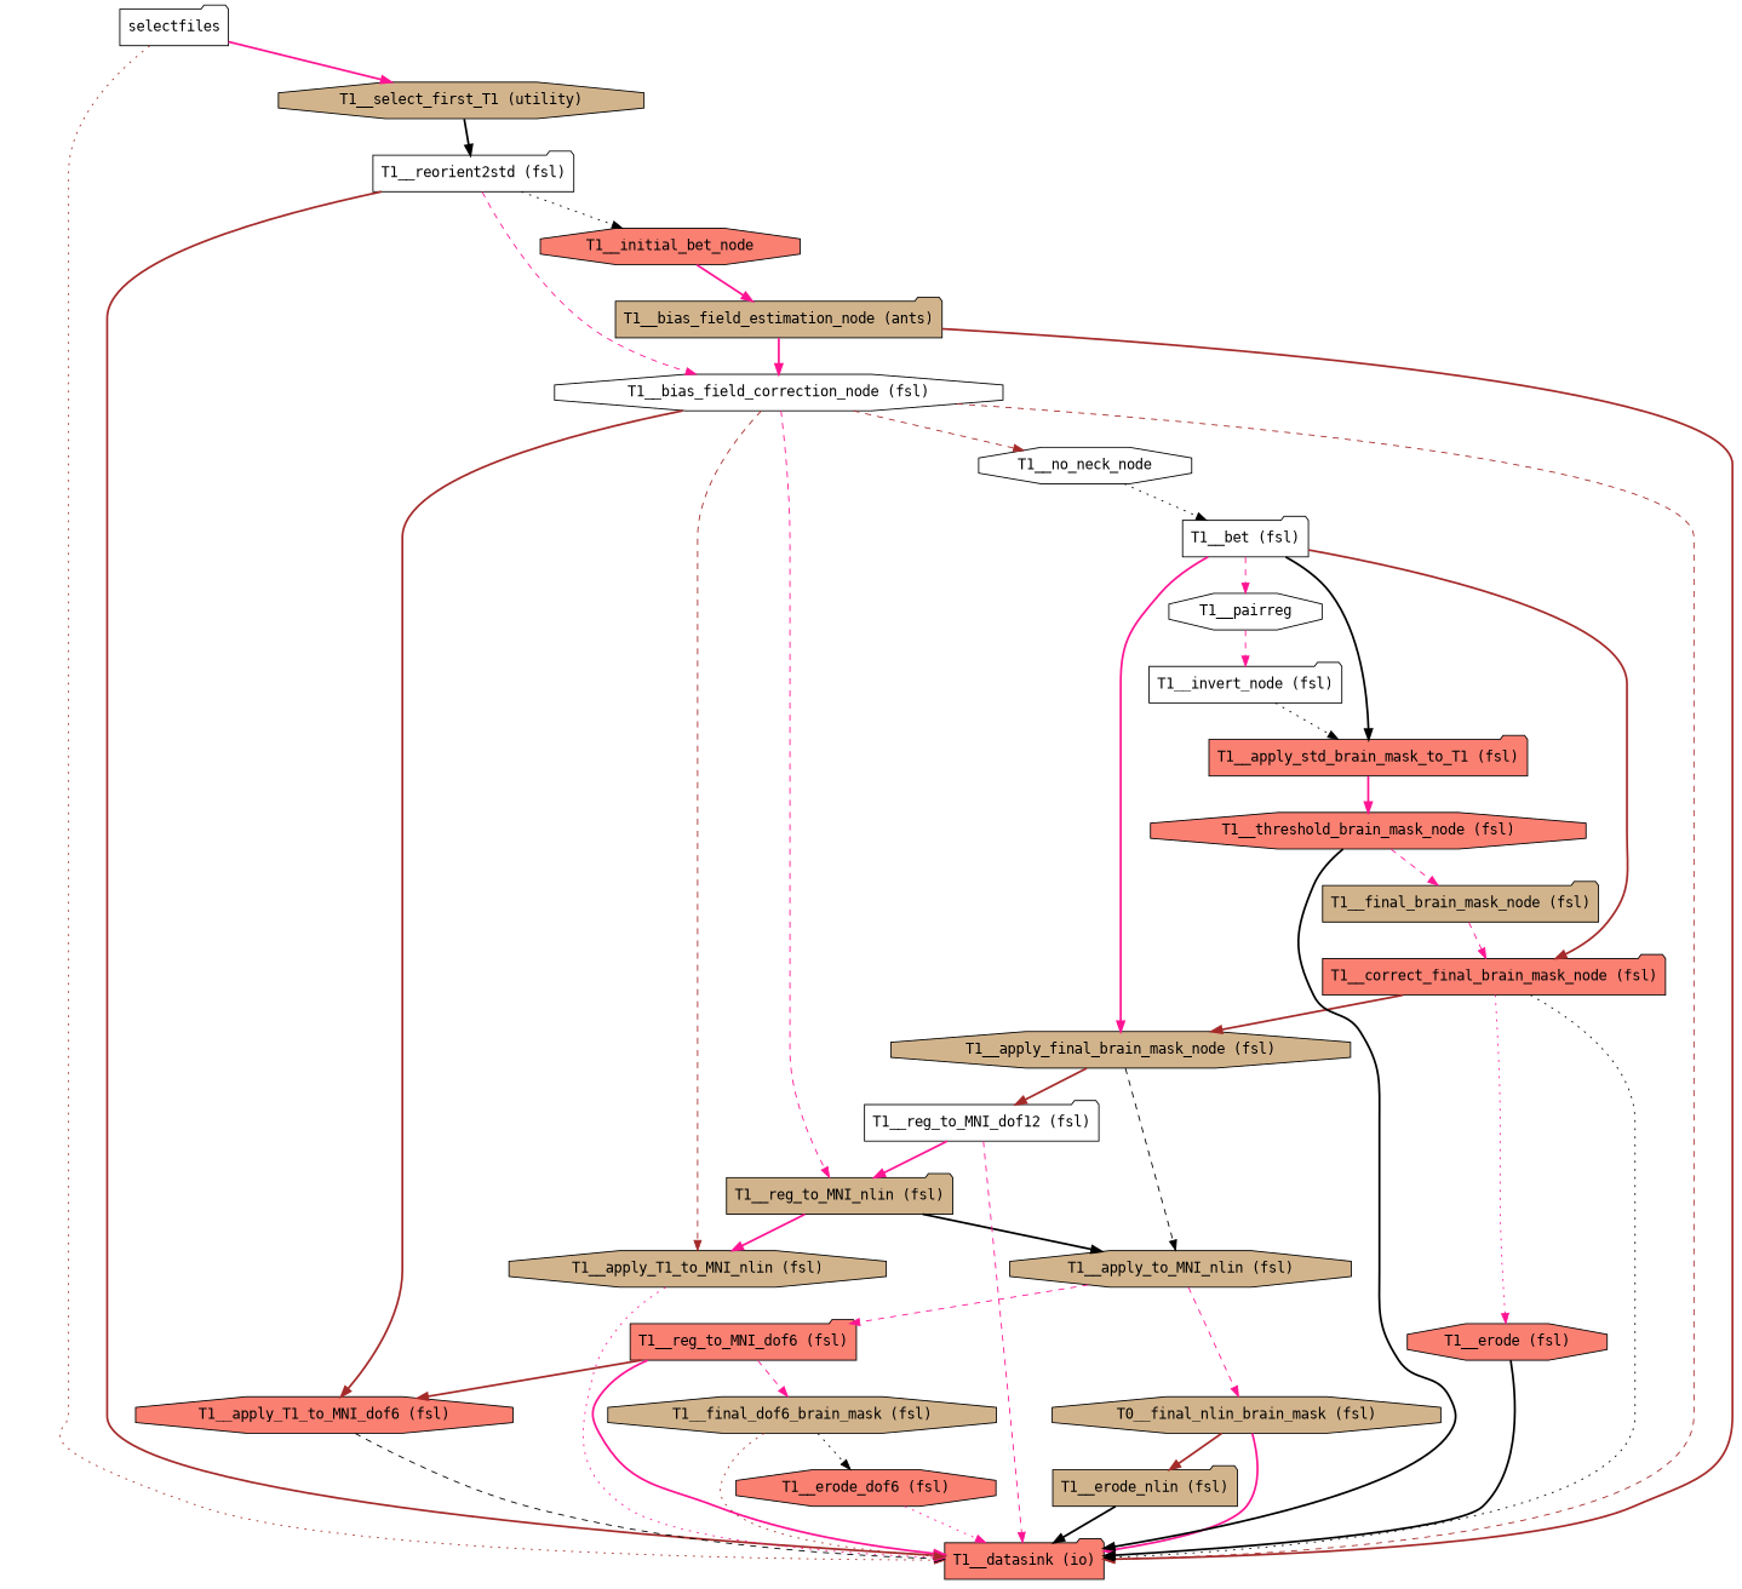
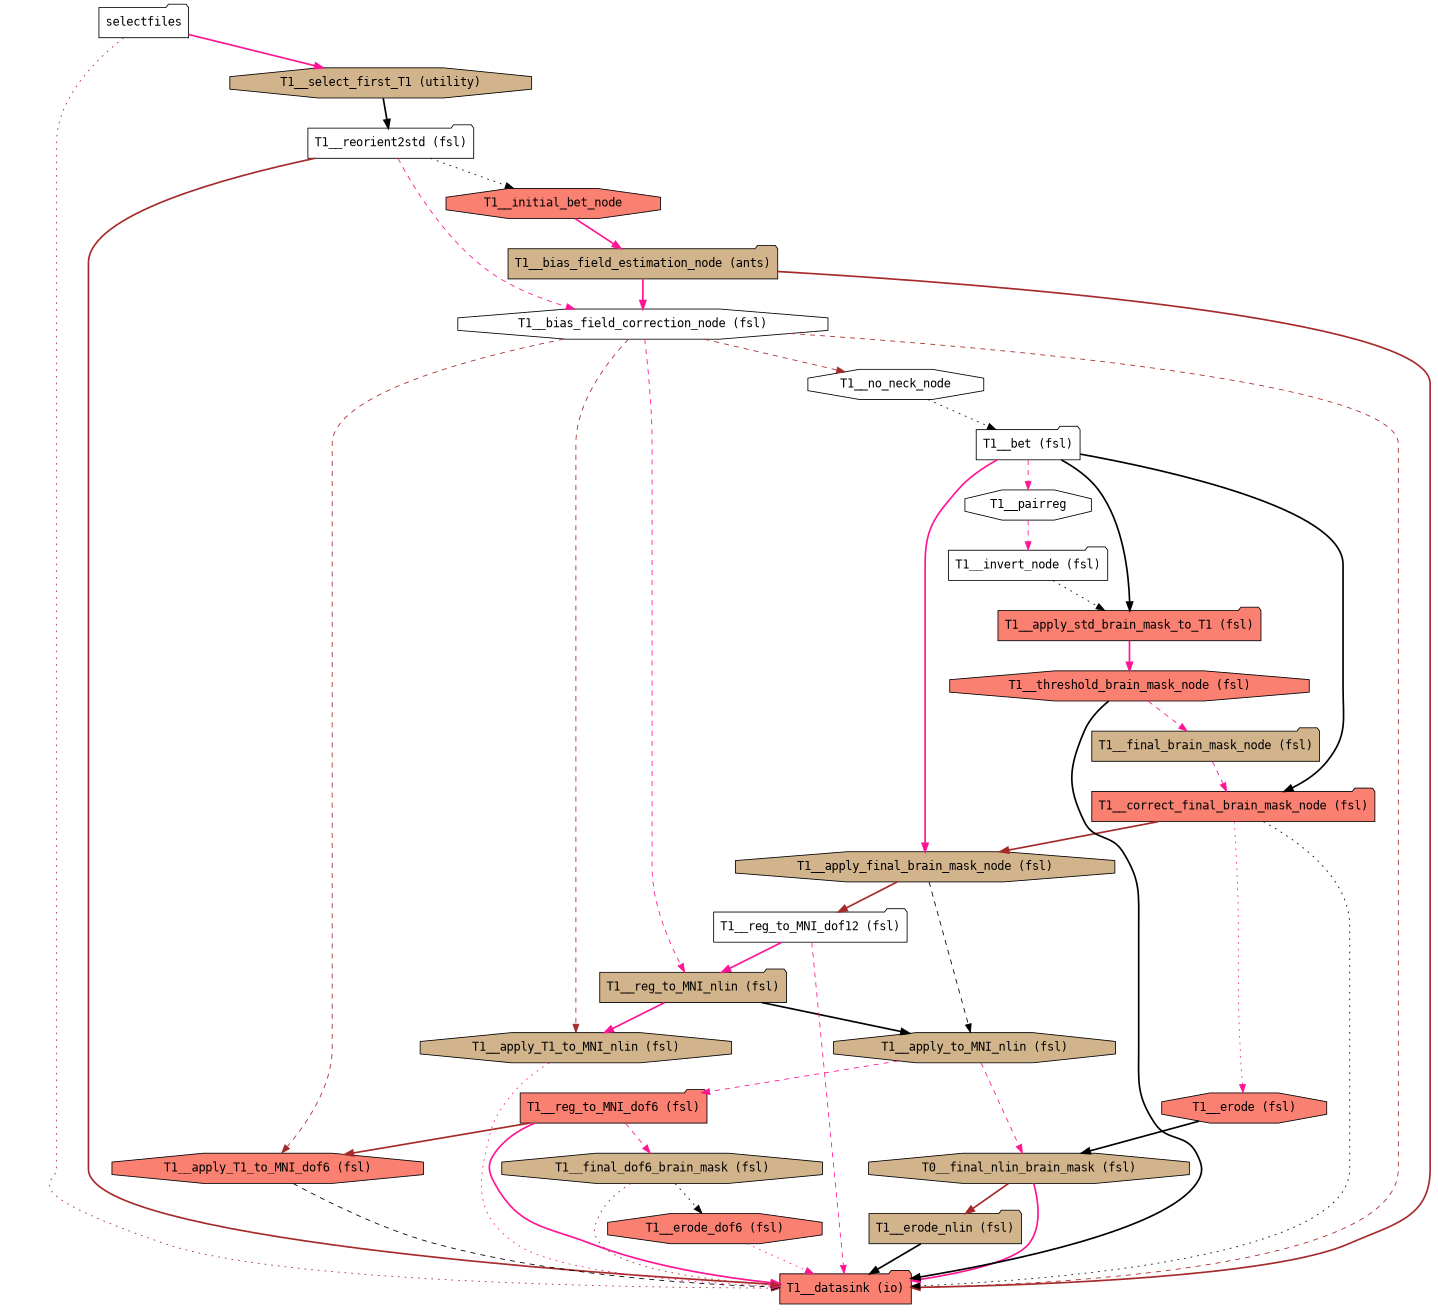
  strict digraph {
    fontname="DejaVu Sans Mono"
    node [fillcolor=tan fontname="DejaVu Sans Mono" shape=octagon style=filled]
    edge [color=deeppink fontname="DejaVu Sans Mono" style=bold]
    selectfiles [fillcolor=white shape=folder]
    "T1__select_first_T1 (utility)"
    "T1__datasink (io)" [fillcolor=salmon shape=folder]
    "T1__reorient2std (fsl)" [fillcolor=white shape=folder]
    T1__initial_bet_node [fillcolor=salmon]
    "T1__bias_field_correction_node (fsl)" [fillcolor=white]
    "T1__bias_field_estimation_node (ants)" [shape=folder]
    T1__no_neck_node [fillcolor=white]
    "T1__reg_to_MNI_nlin (fsl)" [shape=folder]
    "T1__apply_T1_to_MNI_dof6 (fsl)" [fillcolor=salmon]
    "T1__apply_T1_to_MNI_nlin (fsl)"
    "T1__bet (fsl)" [fillcolor=white shape=folder]
    "T1__apply_to_MNI_nlin (fsl)"
    T1__pairreg [fillcolor=white]
    "T1__apply_std_brain_mask_to_T1 (fsl)" [fillcolor=salmon shape=folder]
    "T1__correct_final_brain_mask_node (fsl)" [fillcolor=salmon shape=folder]
    "T1__apply_final_brain_mask_node (fsl)"
    "T1__reg_to_MNI_dof6 (fsl)" [fillcolor=salmon shape=folder]
    n19 [label="T0__final_nlin_brain_mask (fsl)"]
    "T1__invert_node (fsl)" [fillcolor=white shape=folder]
    "T1__threshold_brain_mask_node (fsl)" [fillcolor=salmon]
    "T1__erode (fsl)" [fillcolor=salmon]
    "T1__reg_to_MNI_dof12 (fsl)" [fillcolor=white shape=folder]
    "T1__final_brain_mask_node (fsl)" [shape=folder]
    "T1__final_dof6_brain_mask (fsl)"
    "T1__erode_dof6 (fsl)" [fillcolor=salmon]
    "T1__erode_nlin (fsl)" [shape=folder]
    selectfiles -> "T1__select_first_T1 (utility)"
    selectfiles -> "T1__datasink (io)" [color=brown style=dotted]
    "T1__select_first_T1 (utility)" -> "T1__reorient2std (fsl)" [color=black]
    "T1__reorient2std (fsl)" -> "T1__datasink (io)" [color=brown]
    "T1__reorient2std (fsl)" -> T1__initial_bet_node [color=black style=dotted]
    "T1__reorient2std (fsl)" -> "T1__bias_field_correction_node (fsl)" [style=dashed]
    T1__initial_bet_node -> "T1__bias_field_estimation_node (ants)"
    "T1__bias_field_correction_node (fsl)" -> "T1__datasink (io)" [color=brown style=dashed]
    "T1__bias_field_correction_node (fsl)" -> T1__no_neck_node [color=brown style=dashed]
    "T1__bias_field_correction_node (fsl)" -> "T1__reg_to_MNI_nlin (fsl)" [style=dashed]
-   "T1__bias_field_correction_node (fsl)" -> "T1__apply_T1_to_MNI_dof6 (fsl)" [color=brown]
+   "T1__bias_field_correction_node (fsl)" -> "T1__apply_T1_to_MNI_dof6 (fsl)" [color=brown style=dashed]
    "T1__bias_field_correction_node (fsl)" -> "T1__apply_T1_to_MNI_nlin (fsl)" [color=brown style=dashed]
    "T1__bias_field_estimation_node (ants)" -> "T1__datasink (io)" [color=brown]
    "T1__bias_field_estimation_node (ants)" -> "T1__bias_field_correction_node (fsl)"
    T1__no_neck_node -> "T1__bet (fsl)" [color=black style=dotted]
    "T1__reg_to_MNI_nlin (fsl)" -> "T1__apply_T1_to_MNI_nlin (fsl)"
    "T1__reg_to_MNI_nlin (fsl)" -> "T1__apply_to_MNI_nlin (fsl)" [color=black]
    "T1__apply_T1_to_MNI_dof6 (fsl)" -> "T1__datasink (io)" [color=black style=dashed]
    "T1__apply_T1_to_MNI_nlin (fsl)" -> "T1__datasink (io)" [style=dotted]
    "T1__bet (fsl)" -> T1__pairreg [style=dashed]
    "T1__bet (fsl)" -> "T1__apply_std_brain_mask_to_T1 (fsl)" [color=black]
-   "T1__bet (fsl)" -> "T1__correct_final_brain_mask_node (fsl)" [color=brown]
+   "T1__bet (fsl)" -> "T1__correct_final_brain_mask_node (fsl)" [color=black]
    "T1__bet (fsl)" -> "T1__apply_final_brain_mask_node (fsl)"
    "T1__apply_to_MNI_nlin (fsl)" -> "T1__reg_to_MNI_dof6 (fsl)" [style=dashed]
    "T1__apply_to_MNI_nlin (fsl)" -> n19 [style=dashed]
    T1__pairreg -> "T1__invert_node (fsl)" [style=dashed]
    "T1__apply_std_brain_mask_to_T1 (fsl)" -> "T1__threshold_brain_mask_node (fsl)"
    "T1__correct_final_brain_mask_node (fsl)" -> "T1__datasink (io)" [color=black style=dotted]
    "T1__correct_final_brain_mask_node (fsl)" -> "T1__apply_final_brain_mask_node (fsl)" [color=brown]
    "T1__correct_final_brain_mask_node (fsl)" -> "T1__erode (fsl)" [style=dotted]
    "T1__apply_final_brain_mask_node (fsl)" -> "T1__apply_to_MNI_nlin (fsl)" [color=black style=dashed]
    "T1__apply_final_brain_mask_node (fsl)" -> "T1__reg_to_MNI_dof12 (fsl)" [color=brown]
    "T1__reg_to_MNI_dof6 (fsl)" -> "T1__datasink (io)"
    "T1__reg_to_MNI_dof6 (fsl)" -> "T1__apply_T1_to_MNI_dof6 (fsl)" [color=brown]
    "T1__reg_to_MNI_dof6 (fsl)" -> "T1__final_dof6_brain_mask (fsl)" [style=dashed]
    n19 -> "T1__datasink (io)"
    n19 -> "T1__erode_nlin (fsl)" [color=brown]
    "T1__invert_node (fsl)" -> "T1__apply_std_brain_mask_to_T1 (fsl)" [color=black style=dotted]
    "T1__threshold_brain_mask_node (fsl)" -> "T1__datasink (io)" [color=black]
    "T1__threshold_brain_mask_node (fsl)" -> "T1__final_brain_mask_node (fsl)" [style=dashed]
-   "T1__erode (fsl)" -> "T1__datasink (io)" [color=black]
+   "T1__erode (fsl)" -> n19 [color=black]
    "T1__reg_to_MNI_dof12 (fsl)" -> "T1__datasink (io)" [style=dashed]
    "T1__reg_to_MNI_dof12 (fsl)" -> "T1__reg_to_MNI_nlin (fsl)"
    "T1__final_brain_mask_node (fsl)" -> "T1__correct_final_brain_mask_node (fsl)" [style=dashed]
    "T1__final_dof6_brain_mask (fsl)" -> "T1__datasink (io)" [color=brown style=dotted]
    "T1__final_dof6_brain_mask (fsl)" -> "T1__erode_dof6 (fsl)" [color=black style=dotted]
    "T1__erode_dof6 (fsl)" -> "T1__datasink (io)" [style=dotted]
    "T1__erode_nlin (fsl)" -> "T1__datasink (io)" [color=black]
  }
